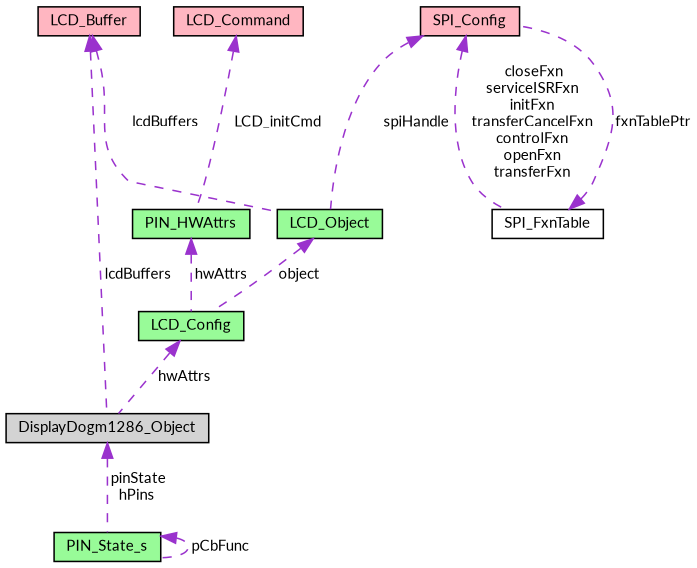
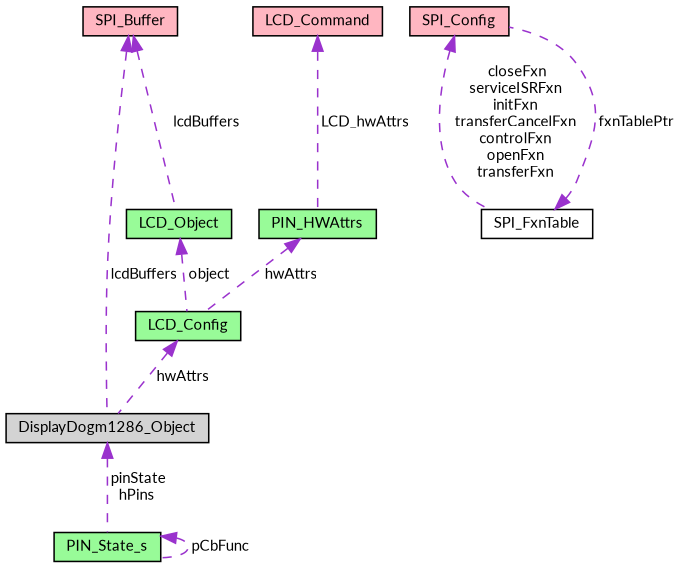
  digraph {
    fontname=Lato
    node [color=black fillcolor=palegreen fontname=Lato fontsize=10 shape=record style=filled]
    edge [color=darkorchid3 dir=back fontname=Lato fontsize=10 labelfontname=Helvetica labelfontsize=10 style=dashed]
    n1 [fillcolor=lightgrey fontcolor=black height=0.2 label=DisplayDogm1286_Object width=0.4]
    n2 [height=0.2 label=PIN_State_s width=0.4]
-   n3 [fillcolor=lightpink height=0.2 label=LCD_Buffer width=0.4]
+   n3 [fillcolor=lightpink height=0.2 label=SPI_Buffer width=0.4]
    n4 [height=0.2 label=LCD_Object width=0.4]
    n5 [height=0.2 label=LCD_Config width=0.4]
    n6 [height=0.2 label=PIN_HWAttrs width=0.4]
    n7 [fillcolor=lightpink height=0.2 label=LCD_Command width=0.4]
    n8 [fillcolor=lightpink height=0.2 label=SPI_Config width=0.4]
    n9 [fillcolor=white height=0.2 label=SPI_FxnTable width=0.4]
    n1 -> n2 [label=" pinState\nhPins"]
    n2 -> n2 [label=" pCbFunc"]
    n3 -> n1 [label=" lcdBuffers"]
    n3 -> n4 [label=" lcdBuffers"]
    n4 -> n5 [label=" object"]
    n5 -> n1 [label=" hwAttrs"]
    n6 -> n5 [label=" hwAttrs"]
-   n7 -> n6 [label=" LCD_initCmd"]
-   n8 -> n4 [label=" spiHandle"]
+   n7 -> n6 [label=" LCD_hwAttrs"]
    n8 -> n9 [label=" closeFxn\nserviceISRFxn\ninitFxn\ntransferCancelFxn\ncontrolFxn\nopenFxn\ntransferFxn"]
    n9 -> n8 [label=" fxnTablePtr"]
  }
